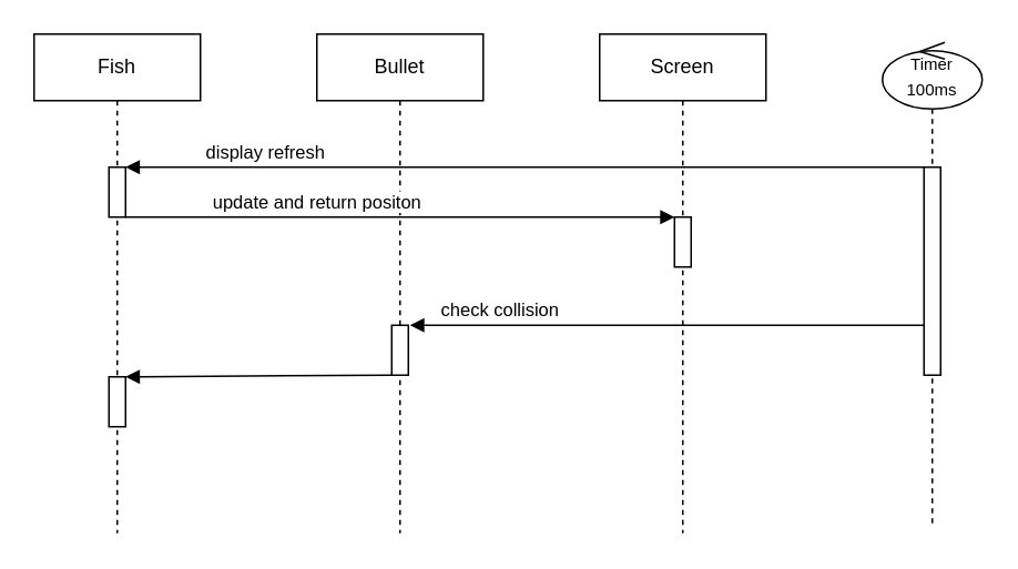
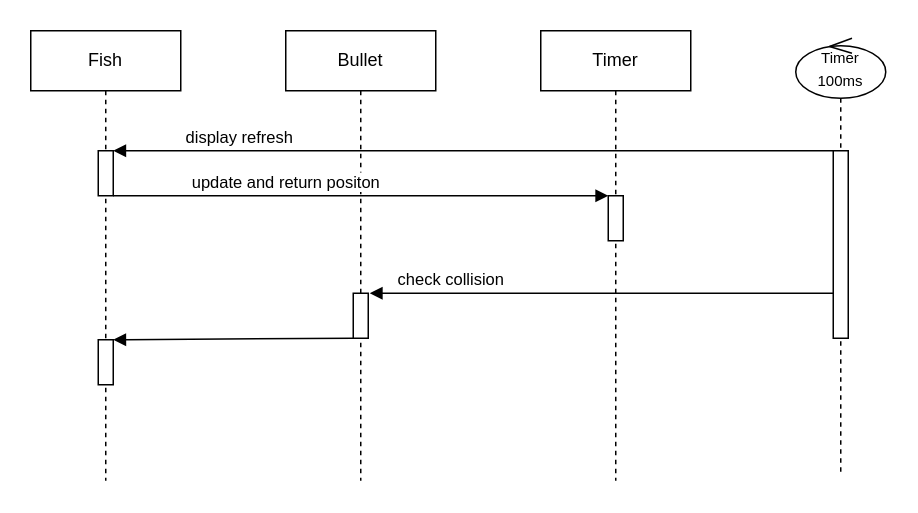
  <mxCell id="0" />
  <mxCell id="1" parent="0" />
- <mxCell id="2" value="Screen&lt;br&gt;" style="shape=umlLifeline;perimeter=lifelinePerimeter;whiteSpace=wrap;html=1;container=0;dropTarget=0;collapsible=0;recursiveResize=0;outlineConnect=0;portConstraint=eastwest;newEdgeStyle={&quot;edgeStyle&quot;:&quot;elbowEdgeStyle&quot;,&quot;elbow&quot;:&quot;vertical&quot;,&quot;curved&quot;:0,&quot;rounded&quot;:0};" parent="1" vertex="1"><mxGeometry x="360" y="20" width="100" height="300" as="geometry" /></mxCell>
+ <mxCell id="2" value="Timer&lt;br&gt;" style="shape=umlLifeline;perimeter=lifelinePerimeter;whiteSpace=wrap;html=1;container=0;dropTarget=0;collapsible=0;recursiveResize=0;outlineConnect=0;portConstraint=eastwest;newEdgeStyle={&quot;edgeStyle&quot;:&quot;elbowEdgeStyle&quot;,&quot;elbow&quot;:&quot;vertical&quot;,&quot;curved&quot;:0,&quot;rounded&quot;:0};" parent="1" vertex="1"><mxGeometry x="360" y="20" width="100" height="300" as="geometry" /></mxCell>
  <mxCell id="3" value="" style="html=1;points=[];perimeter=orthogonalPerimeter;outlineConnect=0;targetShapes=umlLifeline;portConstraint=eastwest;newEdgeStyle={&quot;edgeStyle&quot;:&quot;elbowEdgeStyle&quot;,&quot;elbow&quot;:&quot;vertical&quot;,&quot;curved&quot;:0,&quot;rounded&quot;:0};" parent="2" vertex="1"><mxGeometry x="45" y="110" width="10" height="30" as="geometry" /></mxCell>
  <mxCell id="4" value="Fish" style="shape=umlLifeline;perimeter=lifelinePerimeter;whiteSpace=wrap;html=1;container=0;dropTarget=0;collapsible=0;recursiveResize=0;outlineConnect=0;portConstraint=eastwest;newEdgeStyle={&quot;edgeStyle&quot;:&quot;elbowEdgeStyle&quot;,&quot;elbow&quot;:&quot;vertical&quot;,&quot;curved&quot;:0,&quot;rounded&quot;:0};" vertex="1" parent="1"><mxGeometry x="20" y="20" width="100" height="300" as="geometry" /></mxCell>
  <mxCell id="5" value="" style="html=1;points=[];perimeter=orthogonalPerimeter;outlineConnect=0;targetShapes=umlLifeline;portConstraint=eastwest;newEdgeStyle={&quot;edgeStyle&quot;:&quot;elbowEdgeStyle&quot;,&quot;elbow&quot;:&quot;vertical&quot;,&quot;curved&quot;:0,&quot;rounded&quot;:0};" vertex="1" parent="4"><mxGeometry x="45" y="80" width="10" height="30" as="geometry" /></mxCell>
  <mxCell id="6" value="" style="html=1;points=[];perimeter=orthogonalPerimeter;outlineConnect=0;targetShapes=umlLifeline;portConstraint=eastwest;newEdgeStyle={&quot;edgeStyle&quot;:&quot;elbowEdgeStyle&quot;,&quot;elbow&quot;:&quot;vertical&quot;,&quot;curved&quot;:0,&quot;rounded&quot;:0};" vertex="1" parent="4"><mxGeometry x="45" y="206" width="10" height="30" as="geometry" /></mxCell>
  <mxCell id="7" value="&lt;font style=&quot;font-size: 10px;&quot;&gt;Timer&lt;br&gt;100ms&lt;/font&gt;" style="shape=umlLifeline;perimeter=lifelinePerimeter;whiteSpace=wrap;html=1;container=1;dropTarget=0;collapsible=0;recursiveResize=0;outlineConnect=0;portConstraint=eastwest;newEdgeStyle={&quot;curved&quot;:0,&quot;rounded&quot;:0};participant=umlControl;" vertex="1" parent="1"><mxGeometry x="530" y="25" width="60" height="290" as="geometry" /></mxCell>
  <mxCell id="8" value="" style="html=1;points=[[0,0,0,0,5],[0,1,0,0,-5],[1,0,0,0,5],[1,1,0,0,-5]];perimeter=orthogonalPerimeter;outlineConnect=0;targetShapes=umlLifeline;portConstraint=eastwest;newEdgeStyle={&quot;curved&quot;:0,&quot;rounded&quot;:0};" vertex="1" parent="7"><mxGeometry x="25" y="75" width="10" height="125" as="geometry" /></mxCell>
  <mxCell id="9" value="Bullet" style="shape=umlLifeline;perimeter=lifelinePerimeter;whiteSpace=wrap;html=1;container=0;dropTarget=0;collapsible=0;recursiveResize=0;outlineConnect=0;portConstraint=eastwest;newEdgeStyle={&quot;edgeStyle&quot;:&quot;elbowEdgeStyle&quot;,&quot;elbow&quot;:&quot;vertical&quot;,&quot;curved&quot;:0,&quot;rounded&quot;:0};" vertex="1" parent="1"><mxGeometry x="190" y="20" width="100" height="300" as="geometry" /></mxCell>
  <mxCell id="10" value="" style="html=1;points=[];perimeter=orthogonalPerimeter;outlineConnect=0;targetShapes=umlLifeline;portConstraint=eastwest;newEdgeStyle={&quot;edgeStyle&quot;:&quot;elbowEdgeStyle&quot;,&quot;elbow&quot;:&quot;vertical&quot;,&quot;curved&quot;:0,&quot;rounded&quot;:0};" vertex="1" parent="9"><mxGeometry x="45" y="175" width="10" height="30" as="geometry" /></mxCell>
  <mxCell id="11" value="display refresh" style="html=1;verticalAlign=bottom;endArrow=block;curved=0;rounded=0;" edge="1" parent="1" source="8"><mxGeometry x="0.649" width="80" relative="1" as="geometry"><mxPoint x="559.5" y="100" as="sourcePoint" /><mxPoint x="75" y="100" as="targetPoint" /><mxPoint as="offset" /></mxGeometry></mxCell>
  <mxCell id="12" value="update and return positon" style="html=1;verticalAlign=bottom;endArrow=block;curved=0;rounded=0;" edge="1" parent="1"><mxGeometry x="-0.303" width="80" relative="1" as="geometry"><mxPoint x="75" y="130" as="sourcePoint" /><mxPoint x="405" y="130" as="targetPoint" /><mxPoint as="offset" /></mxGeometry></mxCell>
  <mxCell id="13" value="check collision" style="html=1;verticalAlign=bottom;endArrow=block;curved=0;rounded=0;" edge="1" parent="1" source="8"><mxGeometry x="0.649" width="80" relative="1" as="geometry"><mxPoint x="536" y="195" as="sourcePoint" /><mxPoint x="246" y="195" as="targetPoint" /><mxPoint as="offset" /></mxGeometry></mxCell>
  <mxCell id="14" value="" style="html=1;verticalAlign=bottom;endArrow=block;curved=0;rounded=0;" edge="1" parent="1" target="6"><mxGeometry width="80" relative="1" as="geometry"><mxPoint x="235" y="225" as="sourcePoint" /><mxPoint x="145" y="225" as="targetPoint" /></mxGeometry></mxCell>
